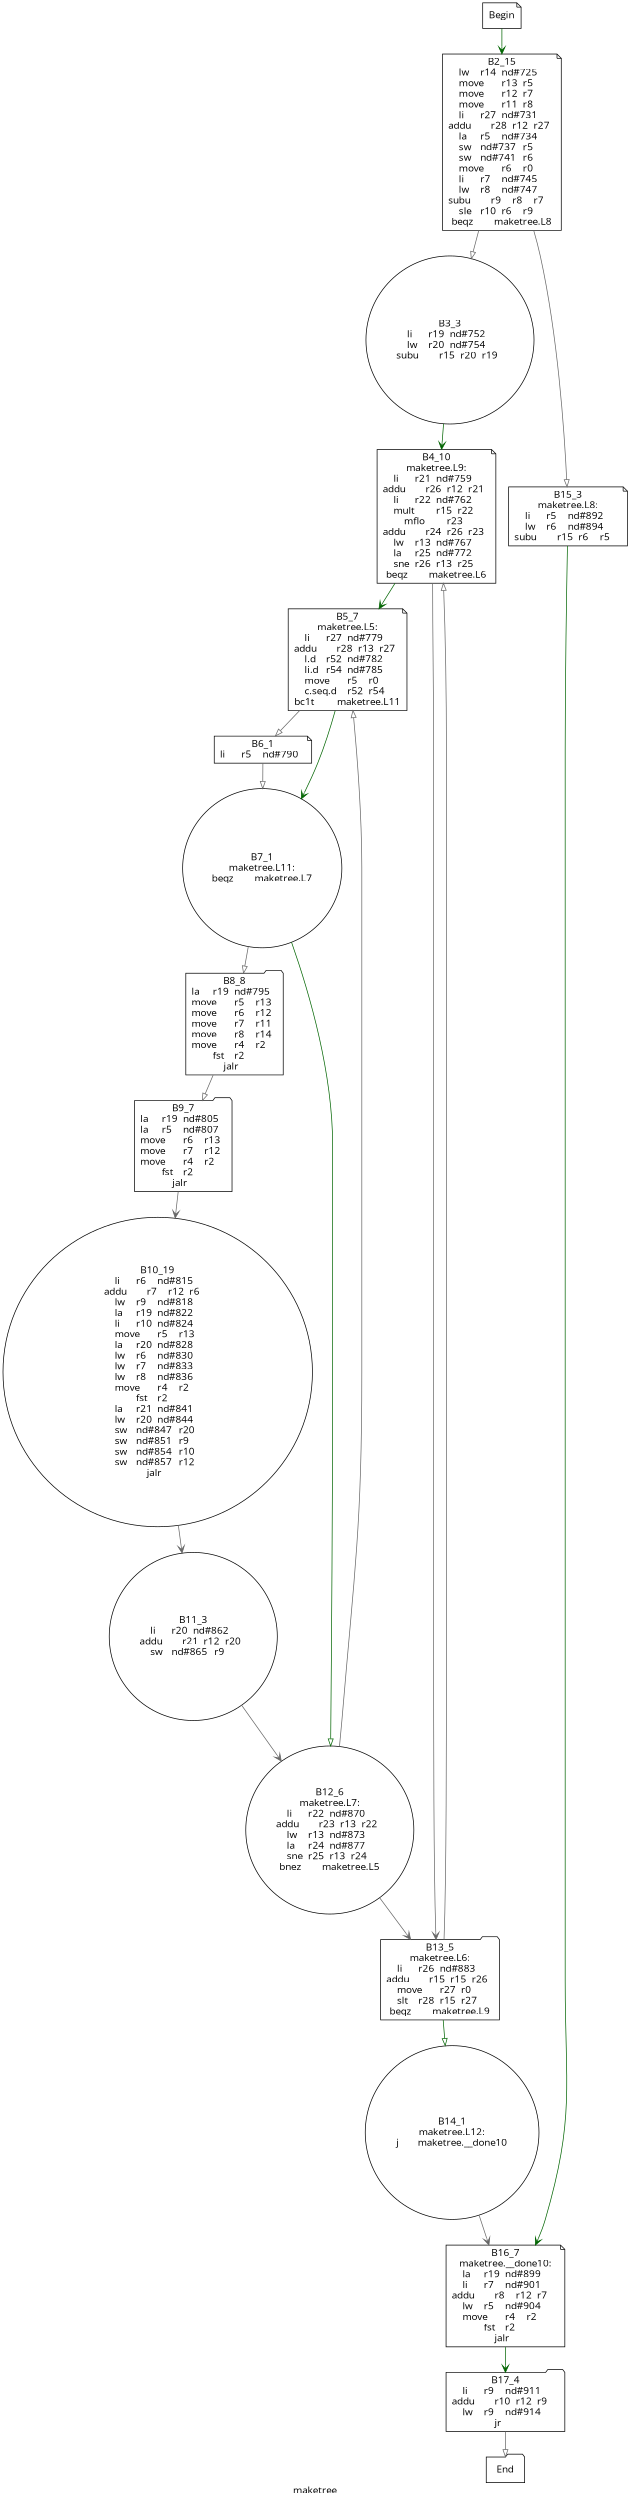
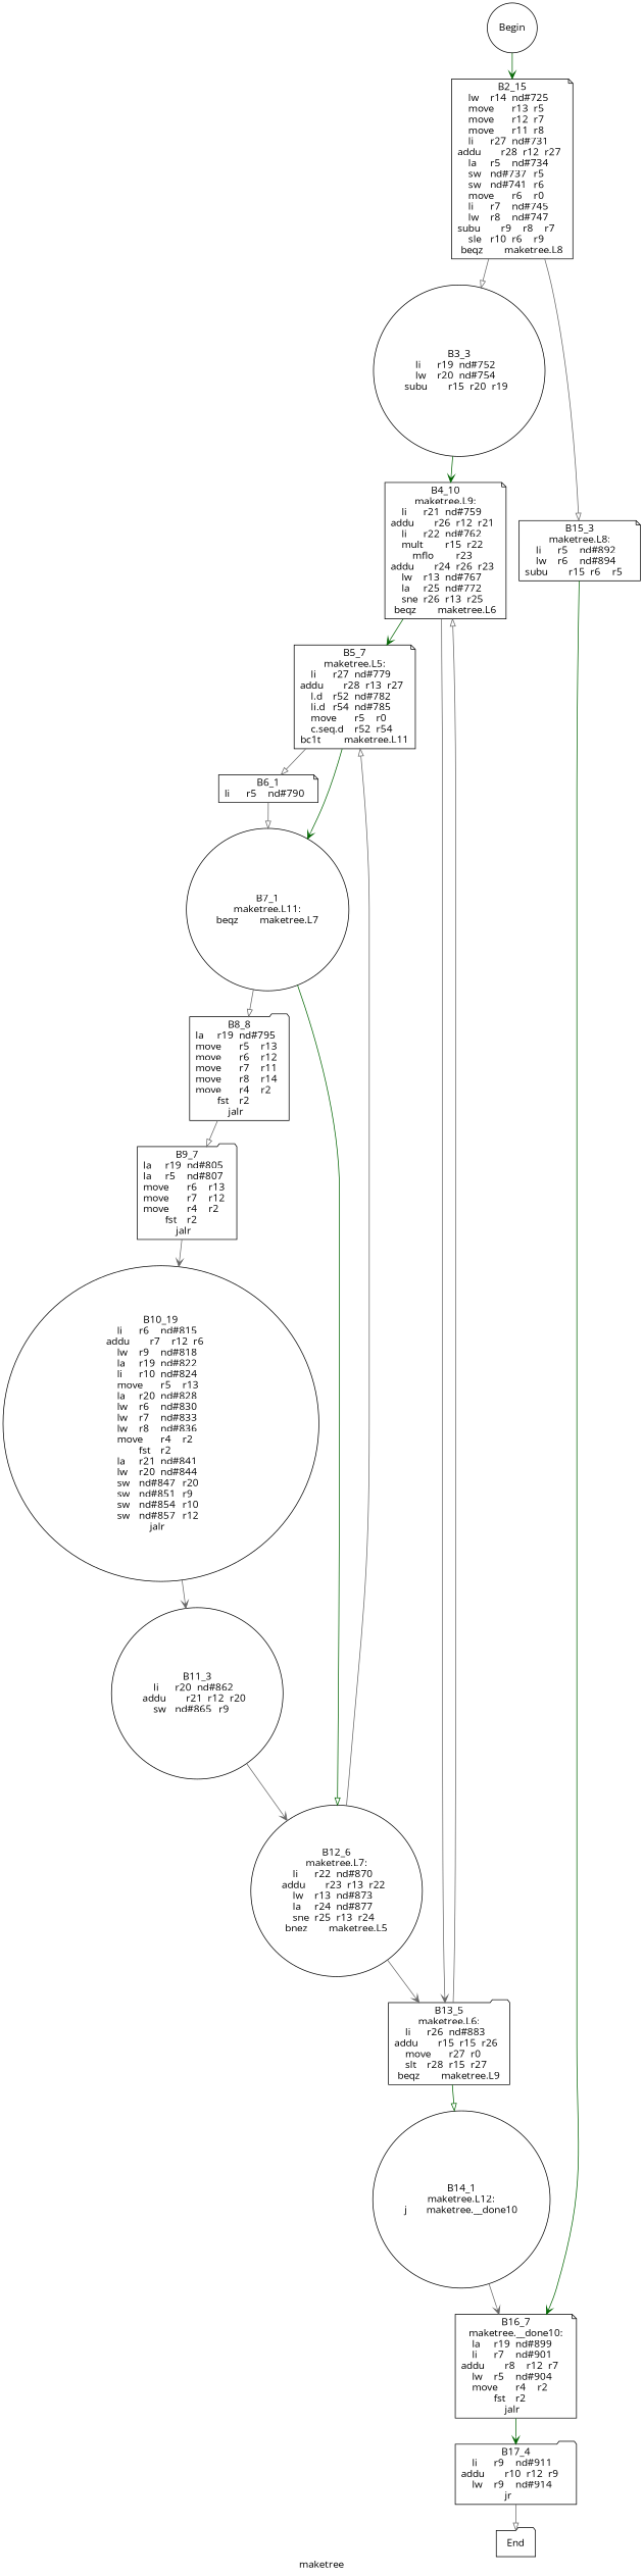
  digraph {
    color=purple
    label=maketree
    style=dashed
    fontname="Open Sans"
    node [shape=circle fontname="Open Sans"]
    edge [color=gray40 arrowhead=vee fontname="Open Sans"]
-   n1 [label=Begin shape=note]
+   n1 [label=Begin]
    n2 [label="B2_15\nlw	r14	nd#725	\nmove	r13	r5	\nmove	r12	r7	\nmove	r11	r8	\nli	r27	nd#731	\naddu	r28	r12	r27	\nla	r5	nd#734	\nsw	nd#737	r5	\nsw	nd#741	r6	\nmove	r6	r0	\nli	r7	nd#745	\nlw	r8	nd#747	\nsubu	r9	r8	r7	\nsle	r10	r6	r9	\nbeqz	maketree.L8\n" shape=note]
    n3 [label="B3_3\nli	r19	nd#752	\nlw	r20	nd#754	\nsubu	r15	r20	r19	\n"]
    n4 [label="B15_3\nmaketree.L8:\nli	r5	nd#892	\nlw	r6	nd#894	\nsubu	r15	r6	r5	\n" shape=note]
    n5 [label=End shape=folder]
    n6 [label="B4_10\nmaketree.L9:\nli	r21	nd#759	\naddu	r26	r12	r21	\nli	r22	nd#762	\nmult	r15	r22	\nmflo	r23	\naddu	r24	r26	r23	\nlw	r13	nd#767	\nla	r25	nd#772	\nsne	r26	r13	r25	\nbeqz	maketree.L6\n" shape=note]
    n7 [label="B16_7\nmaketree.__done10:\nla	r19	nd#899	\nli	r7	nd#901	\naddu	r8	r12	r7	\nlw	r5	nd#904	\nmove	r4	r2	\nfst	r2	\njalr	\n" shape=note]
    n8 [label="B5_7\nmaketree.L5:\nli	r27	nd#779	\naddu	r28	r13	r27	\nl.d	r52	nd#782	\nli.d	r54	nd#785	\nmove	r5	r0	\nc.seq.d	r52	r54	\nbc1t	maketree.L11\n" shape=note]
    n9 [label="B13_5\nmaketree.L6:\nli	r26	nd#883	\naddu	r15	r15	r26	\nmove	r27	r0	\nslt	r28	r15	r27	\nbeqz	maketree.L9\n" shape=folder]
    n10 [label="B6_1\nli	r5	nd#790	\n" shape=note]
    n11 [label="B7_1\nmaketree.L11:\nbeqz	maketree.L7\n"]
    n12 [label="B14_1\nmaketree.L12:\nj	maketree.__done10\n"]
    n13 [label="B8_8\nla	r19	nd#795	\nmove	r5	r13	\nmove	r6	r12	\nmove	r7	r11	\nmove	r8	r14	\nmove	r4	r2	\nfst	r2	\njalr	\n" shape=folder]
    n14 [label="B12_6\nmaketree.L7:\nli	r22	nd#870	\naddu	r23	r13	r22	\nlw	r13	nd#873	\nla	r24	nd#877	\nsne	r25	r13	r24	\nbnez	maketree.L5\n"]
    n15 [label="B9_7\nla	r19	nd#805	\nla	r5	nd#807	\nmove	r6	r13	\nmove	r7	r12	\nmove	r4	r2	\nfst	r2	\njalr	\n" shape=folder]
    n16 [label="B10_19\nli	r6	nd#815	\naddu	r7	r12	r6	\nlw	r9	nd#818	\nla	r19	nd#822	\nli	r10	nd#824	\nmove	r5	r13	\nla	r20	nd#828	\nlw	r6	nd#830	\nlw	r7	nd#833	\nlw	r8	nd#836	\nmove	r4	r2	\nfst	r2	\nla	r21	nd#841	\nlw	r20	nd#844	\nsw	nd#847	r20	\nsw	nd#851	r9	\nsw	nd#854	r10	\nsw	nd#857	r12	\njalr	\n"]
    n17 [label="B11_3\nli	r20	nd#862	\naddu	r21	r12	r20	\nsw	nd#865	r9	\n"]
    n18 [label="B17_4\nli	r9	nd#911	\naddu	r10	r12	r9	\nlw	r9	nd#914	\njr	\n" shape=folder]
    n1 -> n2 [color=darkgreen]
    n2 -> n3 [arrowhead=onormal]
    n2 -> n4 [arrowhead=onormal]
    n3 -> n6 [color=darkgreen]
    n4 -> n7 [color=darkgreen]
    n6 -> n8 [color=darkgreen]
    n6 -> n9
    n7 -> n18 [color=darkgreen]
    n8 -> n10 [arrowhead=onormal]
    n8 -> n11 [color=darkgreen]
    n9 -> n6 [arrowhead=onormal]
    n9 -> n12 [color=darkgreen arrowhead=onormal]
    n10 -> n11 [arrowhead=onormal]
    n11 -> n13 [arrowhead=onormal]
    n11 -> n14 [color=darkgreen arrowhead=onormal]
    n12 -> n7
    n13 -> n15 [arrowhead=onormal]
    n14 -> n8 [arrowhead=onormal]
    n14 -> n9
    n15 -> n16
    n16 -> n17
    n17 -> n14
    n18 -> n5 [arrowhead=onormal]
  }
